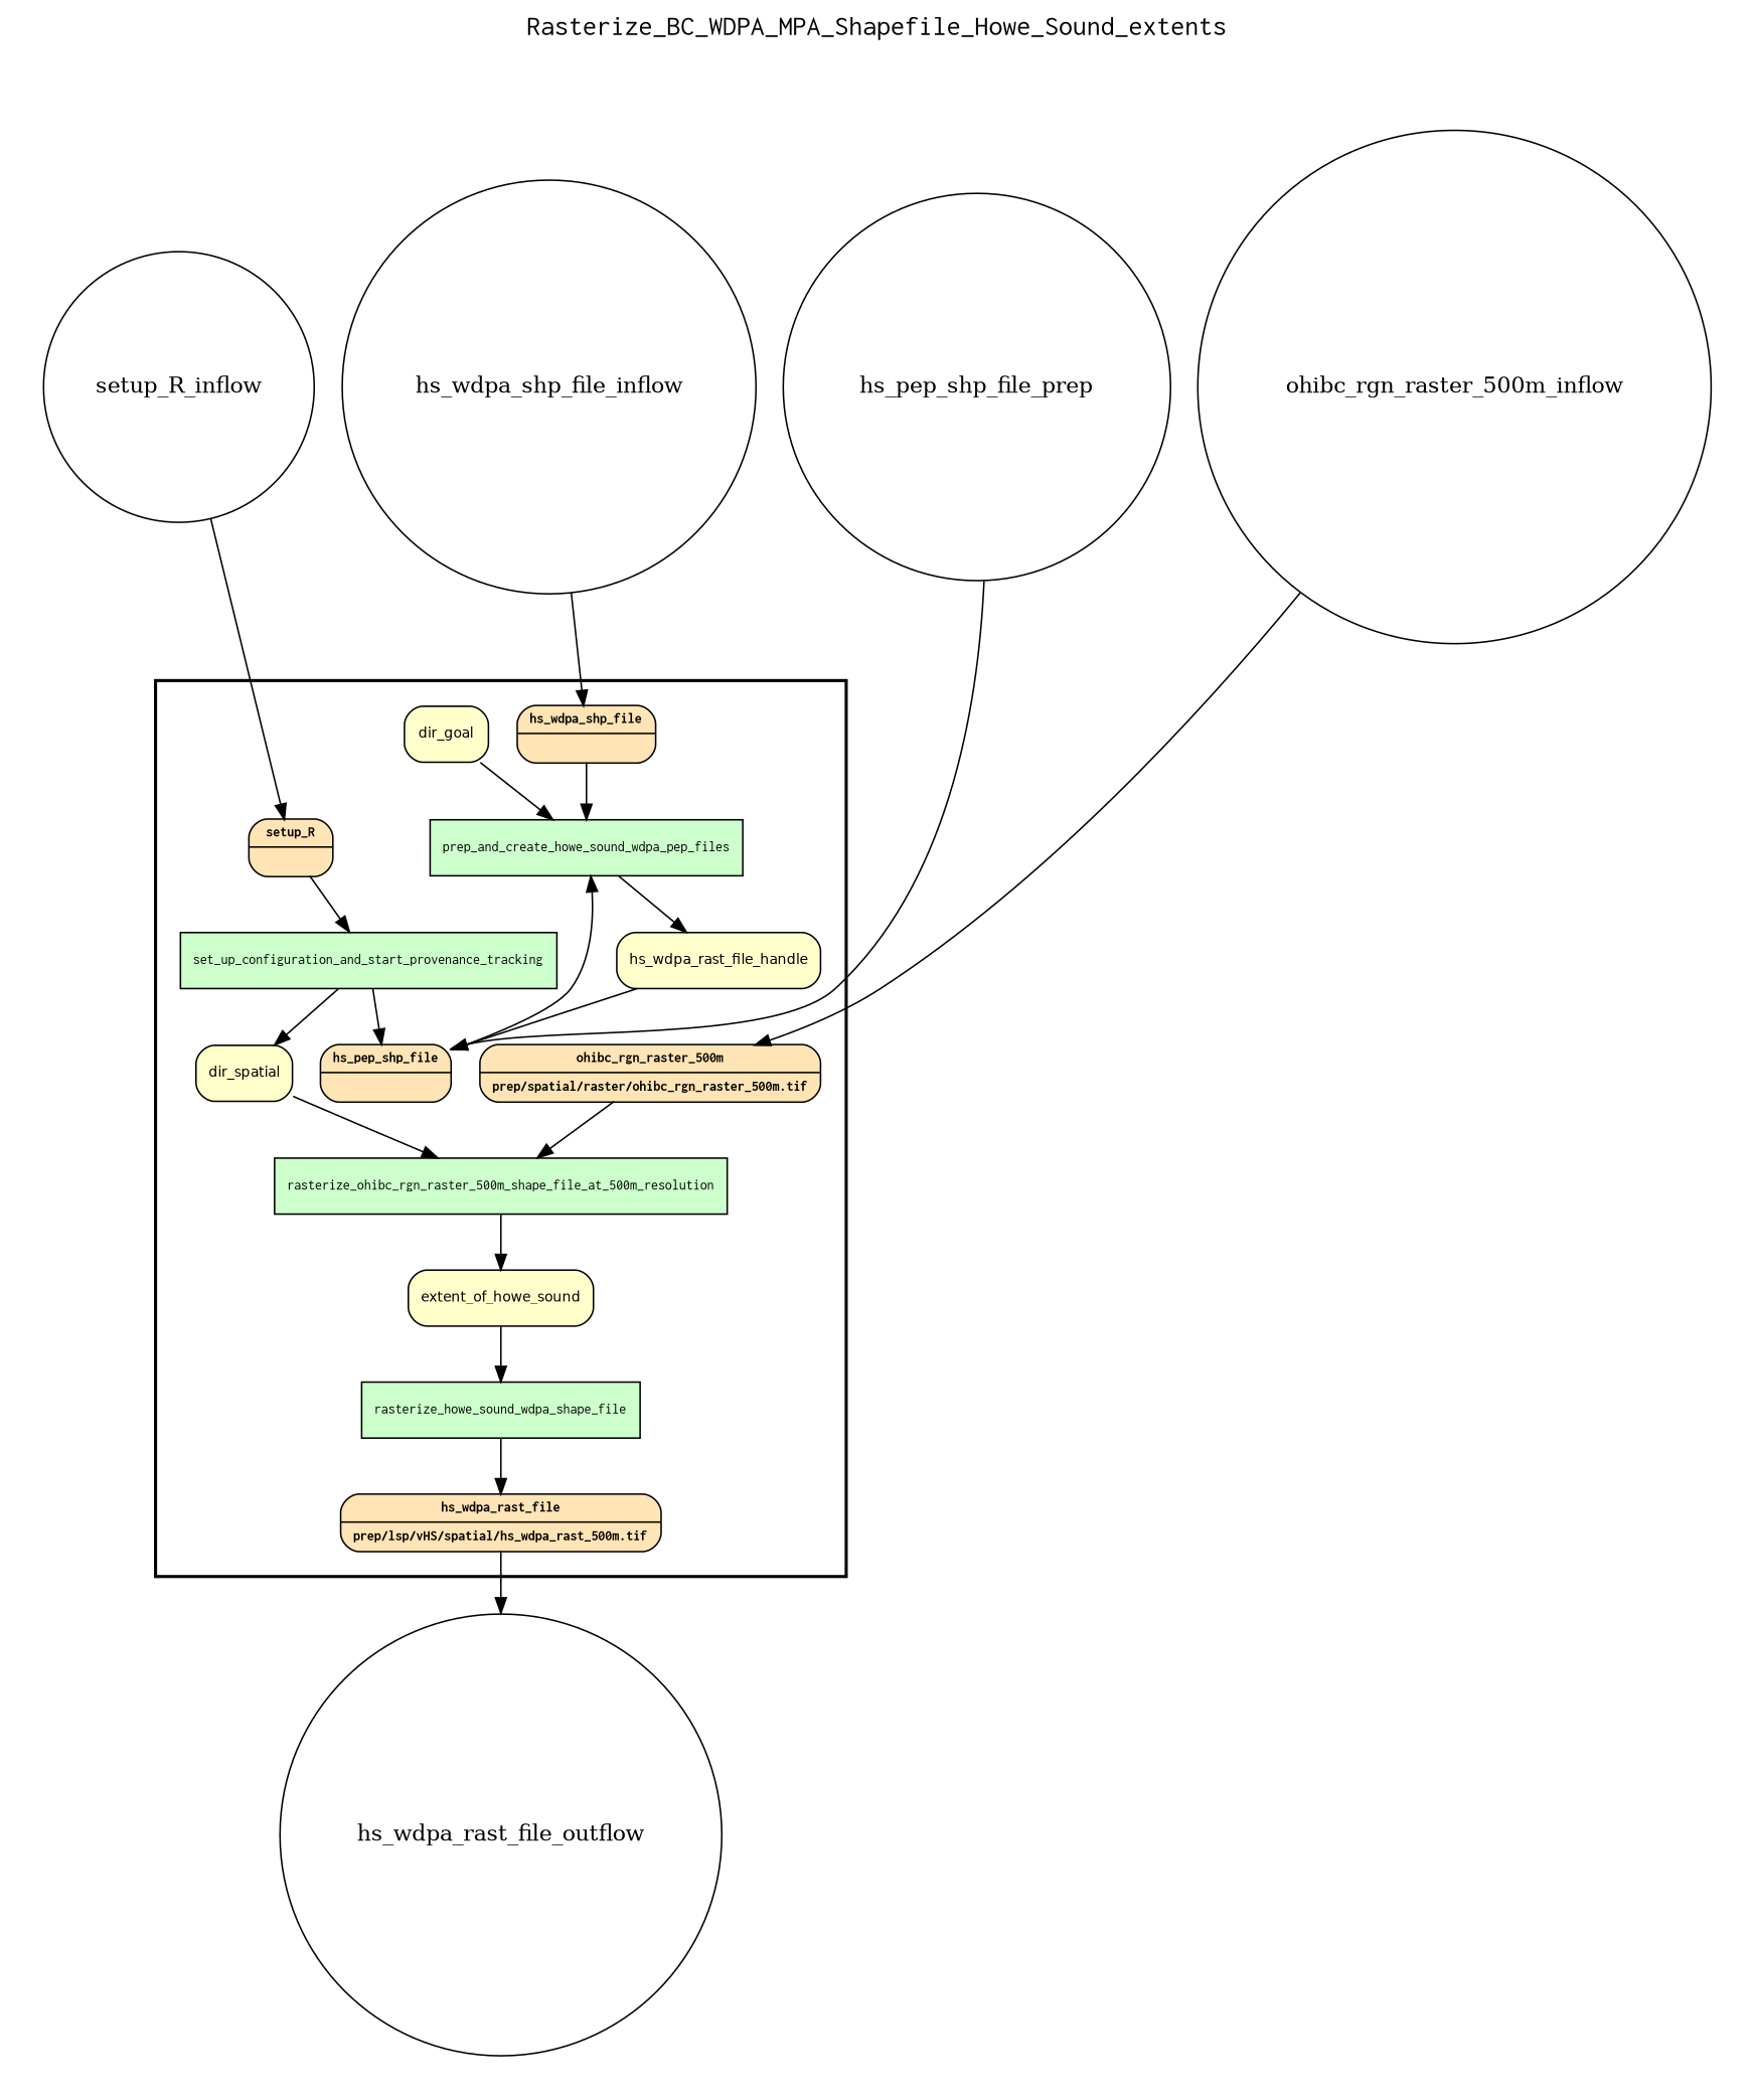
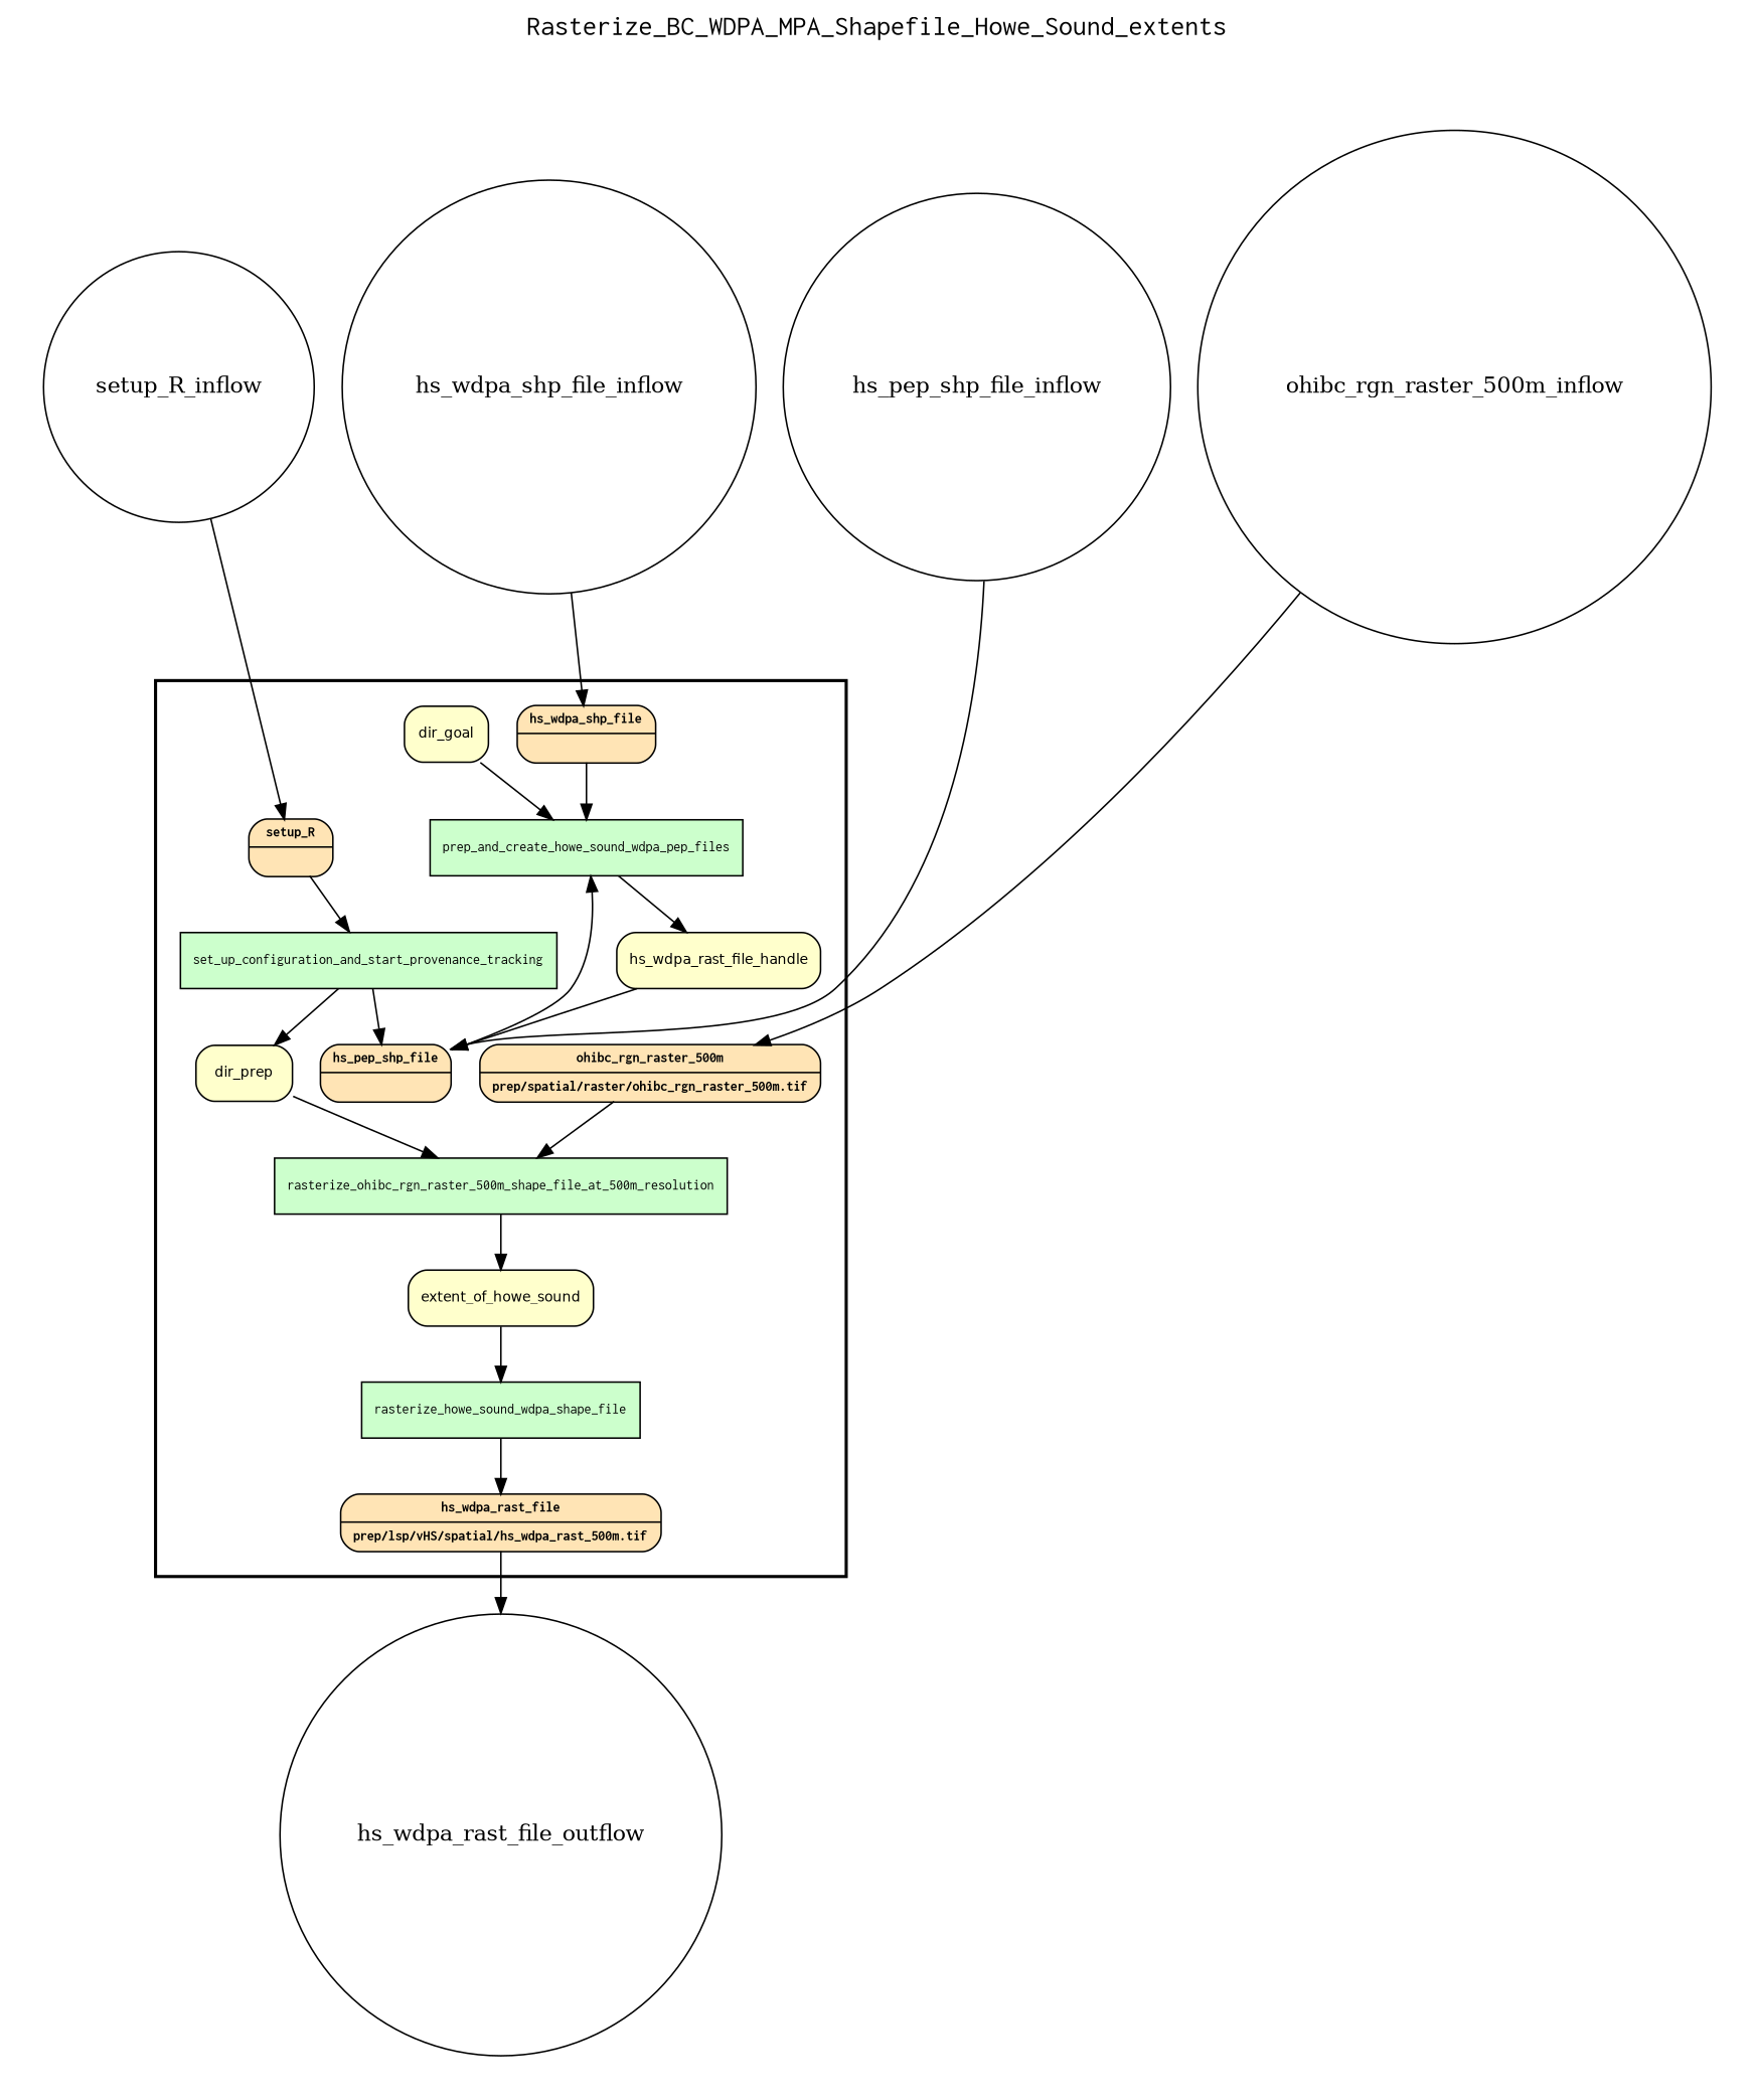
  digraph {
    fontname=Courier
    fontsize=18
    label=Rasterize_BC_WDPA_MPA_Shapefile_Howe_Sound_extents
    labelloc=t
    rankdir=TB
    node [fillcolor="#FFE4B5" fontsize=9 peripheries=1 shape=box style="rounded,filled"]
    n1 [fillcolor="#CCFFCC" fontname=Courier label=prep_and_create_howe_sound_wdpa_pep_files style=filled]
    rasterize_ohibc_rgn_raster_500m_shape_file_at_500m_resolution [fillcolor="#CCFFCC" fontname=Courier style=filled]
    set_up_configuration_and_start_provenance_tracking [fillcolor="#CCFFCC" fontname=Courier style=filled]
    rasterize_howe_sound_wdpa_shape_file [fillcolor="#CCFFCC" fontname=Courier style=filled]
-   dir_spatial [fillcolor="#FFFFCC" fontname=Helvetica]
+   dir_spatial [fillcolor="#FFFFCC" fontname=Helvetica label=dir_prep]
    dir_goal [fillcolor="#FFFFCC" fontname=Helvetica]
    extent_of_howe_sound [fillcolor="#FFFFCC" fontname=Helvetica]
    hs_wdpa_rast_file_handle [fillcolor="#FFFFCC" fontname=Helvetica]
    n9 [fontname="Courier-Bold" label="{<f0> setup_R |<f1>}" rankdir=LR shape=record]
    n10 [fontname="Courier-Bold" label="{<f0> ohibc_rgn_raster_500m |<f1>prep/spatial/raster/ohibc_rgn_raster_500m.tif\l}" rankdir=LR shape=record]
    n11 [fontname="Courier-Bold" label="{<f0> hs_wdpa_shp_file |<f1>}" rankdir=LR shape=record]
    n12 [fontname="Courier-Bold" label="{<f0> hs_pep_shp_file |<f1>}" rankdir=LR shape=record]
    n13 [fontname="Courier-Bold" label="{<f0> hs_wdpa_rast_file |<f1>prep/lsp/vHS/spatial/hs_wdpa_rast_500m.tif\l}" rankdir=LR shape=record]
    setup_R_inflow [fillcolor="#FFFFFF" shape=circle width=0.2 fontsize="" style=""]
    ohibc_rgn_raster_500m_inflow [fillcolor="#FFFFFF" shape=circle width=0.2 fontsize="" style=""]
    hs_wdpa_shp_file_inflow [fillcolor="#FFFFFF" shape=circle width=0.2 fontsize="" style=""]
-   hs_pep_shp_file_inflow [fillcolor="#FFFFFF" shape=circle width=0.2 label=hs_pep_shp_file_prep fontsize="" style=""]
+   hs_pep_shp_file_inflow [fillcolor="#FFFFFF" shape=circle width=0.2 fontsize="" style=""]
    hs_wdpa_rast_file_outflow [fillcolor="#FFFFFF" shape=circle width=0.2 fontsize="" style=""]
    subgraph cluster_1 {
      color=black
      label=""
      penwidth=2
      subgraph cluster_2 {
        color=white
        label=""
        penwidth=2
        n1
        rasterize_ohibc_rgn_raster_500m_shape_file_at_500m_resolution
        set_up_configuration_and_start_provenance_tracking
        rasterize_howe_sound_wdpa_shape_file
        dir_spatial
        dir_goal
        extent_of_howe_sound
        hs_wdpa_rast_file_handle
        n9
        n10
        n11
        n12
        n13
      }
    }
    subgraph cluster_3 {
      color=white
      label=""
      penwidth=2
      subgraph cluster_4 {
        color=white
        label=""
        penwidth=2
        setup_R_inflow
        ohibc_rgn_raster_500m_inflow
        hs_wdpa_shp_file_inflow
        hs_pep_shp_file_inflow
      }
    }
    subgraph cluster_5 {
      color=white
      label=""
      penwidth=2
      subgraph cluster_6 {
        color=white
        label=""
        penwidth=2
        hs_wdpa_rast_file_outflow
      }
    }
    n1 -> hs_wdpa_rast_file_handle
    rasterize_ohibc_rgn_raster_500m_shape_file_at_500m_resolution -> extent_of_howe_sound
    set_up_configuration_and_start_provenance_tracking -> dir_spatial
    set_up_configuration_and_start_provenance_tracking -> n12
    rasterize_howe_sound_wdpa_shape_file -> n13
    dir_spatial -> rasterize_ohibc_rgn_raster_500m_shape_file_at_500m_resolution
    dir_goal -> n1
    extent_of_howe_sound -> rasterize_howe_sound_wdpa_shape_file
    hs_wdpa_rast_file_handle -> n12
    n9 -> set_up_configuration_and_start_provenance_tracking
    n10 -> rasterize_ohibc_rgn_raster_500m_shape_file_at_500m_resolution
    n11 -> n1
    n12 -> n1
    n13 -> hs_wdpa_rast_file_outflow
    setup_R_inflow -> n9
    ohibc_rgn_raster_500m_inflow -> n10
    hs_wdpa_shp_file_inflow -> n11
    hs_pep_shp_file_inflow -> n12
  }
